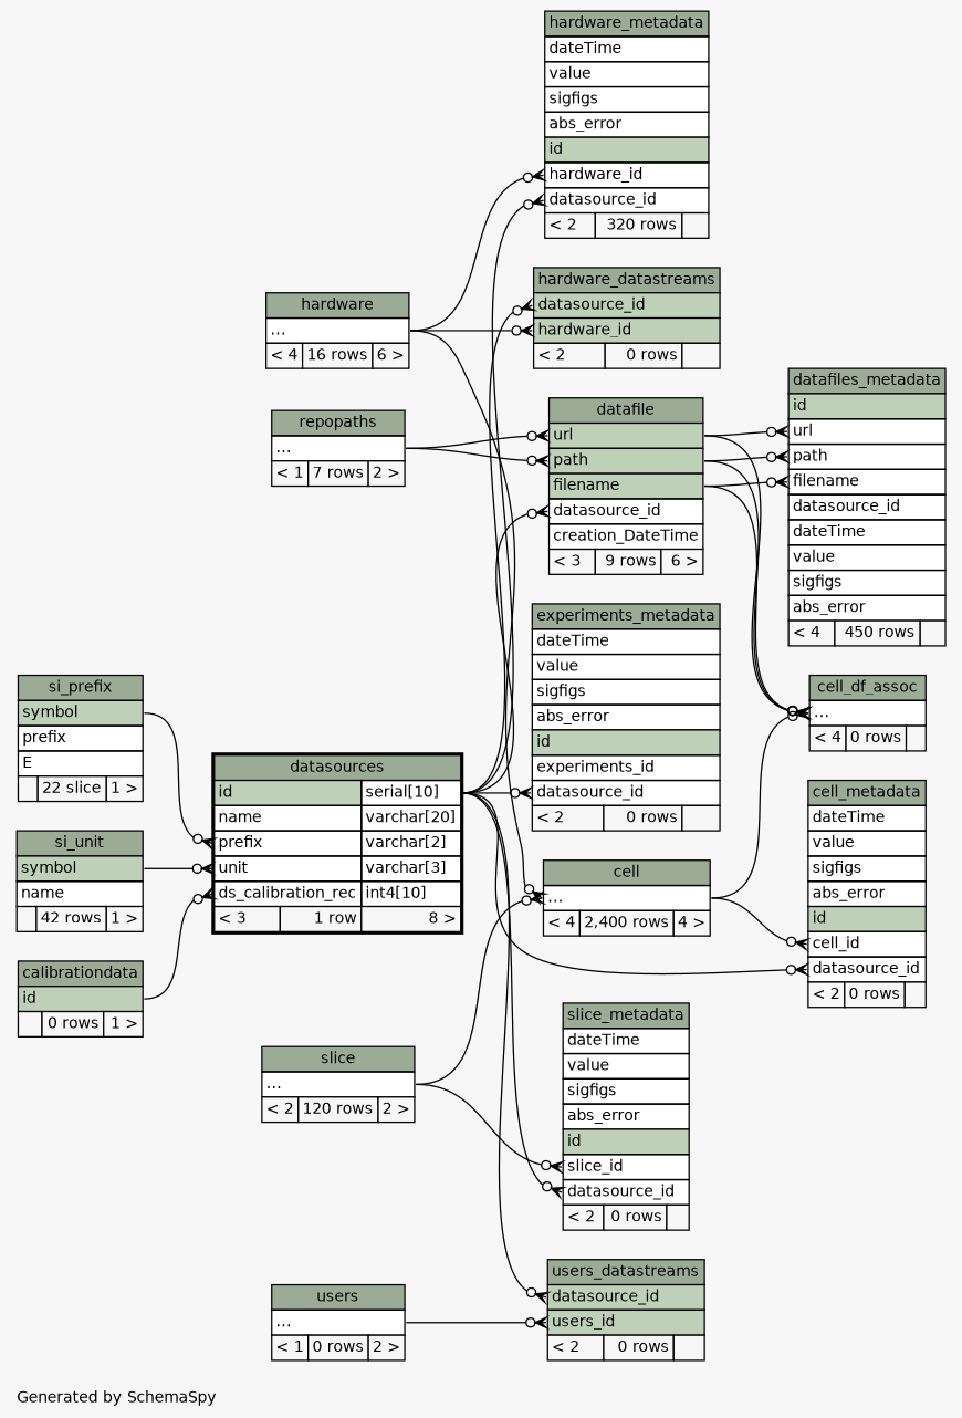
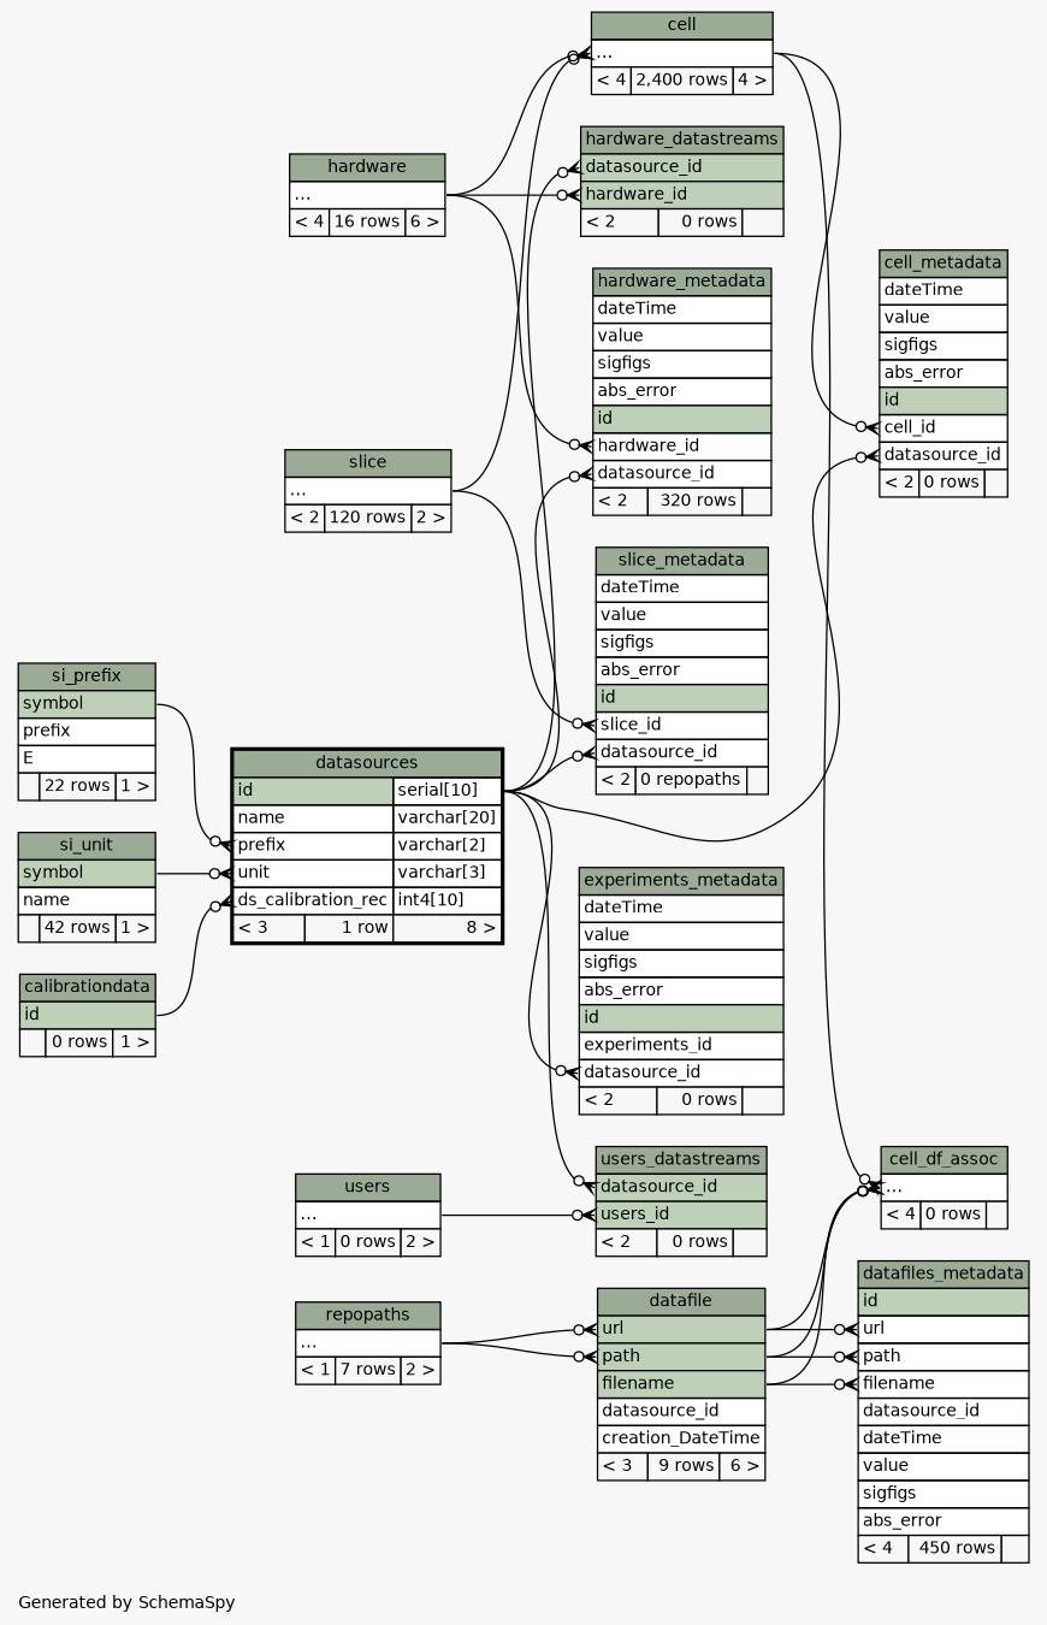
  digraph {
    bgcolor="#f7f7f7"
    fontname=Helvetica
    fontsize=11
    label="\nGenerated by SchemaSpy"
    labeljust=l
    nodesep=0.18
    rankdir=RL
    ranksep=0.46
    node [fontname=Helvetica fontsize=11 shape=plaintext]
    edge [arrowhead=none arrowsize=0.8 arrowtail=crowodot dir=back headport="elipses:e" tailport="datasource_id:w"]
    n1 [label=<     <TABLE BORDER="0" CELLBORDER="1" CELLSPACING="0" BGCOLOR="#ffffff">       <TR><TD COLSPAN="3" BGCOLOR="#9bab96" ALIGN="CENTER">cell</TD></TR>       <TR><TD PORT="elipses" COLSPAN="3" ALIGN="LEFT">...</TD></TR>       <TR><TD ALIGN="LEFT" BGCOLOR="#f7f7f7">&lt; 4</TD><TD ALIGN="RIGHT" BGCOLOR="#f7f7f7">2,400 rows</TD><TD ALIGN="RIGHT" BGCOLOR="#f7f7f7">4 &gt;</TD></TR>     </TABLE>>]
    n2 [label=<     <TABLE BORDER="0" CELLBORDER="1" CELLSPACING="0" BGCOLOR="#ffffff">       <TR><TD COLSPAN="3" BGCOLOR="#9bab96" ALIGN="CENTER">hardware</TD></TR>       <TR><TD PORT="elipses" COLSPAN="3" ALIGN="LEFT">...</TD></TR>       <TR><TD ALIGN="LEFT" BGCOLOR="#f7f7f7">&lt; 4</TD><TD ALIGN="RIGHT" BGCOLOR="#f7f7f7">16 rows</TD><TD ALIGN="RIGHT" BGCOLOR="#f7f7f7">6 &gt;</TD></TR>     </TABLE>>]
    n3 [label=<     <TABLE BORDER="0" CELLBORDER="1" CELLSPACING="0" BGCOLOR="#ffffff">       <TR><TD COLSPAN="3" BGCOLOR="#9bab96" ALIGN="CENTER">slice</TD></TR>       <TR><TD PORT="elipses" COLSPAN="3" ALIGN="LEFT">...</TD></TR>       <TR><TD ALIGN="LEFT" BGCOLOR="#f7f7f7">&lt; 2</TD><TD ALIGN="RIGHT" BGCOLOR="#f7f7f7">120 rows</TD><TD ALIGN="RIGHT" BGCOLOR="#f7f7f7">2 &gt;</TD></TR>     </TABLE>>]
    n4 [label=<     <TABLE BORDER="0" CELLBORDER="1" CELLSPACING="0" BGCOLOR="#ffffff">       <TR><TD COLSPAN="3" BGCOLOR="#9bab96" ALIGN="CENTER">cell_df_assoc</TD></TR>       <TR><TD PORT="elipses" COLSPAN="3" ALIGN="LEFT">...</TD></TR>       <TR><TD ALIGN="LEFT" BGCOLOR="#f7f7f7">&lt; 4</TD><TD ALIGN="RIGHT" BGCOLOR="#f7f7f7">0 rows</TD><TD ALIGN="RIGHT" BGCOLOR="#f7f7f7">  </TD></TR>     </TABLE>>]
    n5 [label=<     <TABLE BORDER="0" CELLBORDER="1" CELLSPACING="0" BGCOLOR="#ffffff">       <TR><TD COLSPAN="3" BGCOLOR="#9bab96" ALIGN="CENTER">datafile</TD></TR>       <TR><TD PORT="url" COLSPAN="3" BGCOLOR="#bed1b8" ALIGN="LEFT">url</TD></TR>       <TR><TD PORT="path" COLSPAN="3" BGCOLOR="#bed1b8" ALIGN="LEFT">path</TD></TR>       <TR><TD PORT="filename" COLSPAN="3" BGCOLOR="#bed1b8" ALIGN="LEFT">filename</TD></TR>       <TR><TD PORT="datasource_id" COLSPAN="3" ALIGN="LEFT">datasource_id</TD></TR>       <TR><TD PORT="creation_DateTime" COLSPAN="3" ALIGN="LEFT">creation_DateTime</TD></TR>       <TR><TD ALIGN="LEFT" BGCOLOR="#f7f7f7">&lt; 3</TD><TD ALIGN="RIGHT" BGCOLOR="#f7f7f7">9 rows</TD><TD ALIGN="RIGHT" BGCOLOR="#f7f7f7">6 &gt;</TD></TR>     </TABLE>>]
    n6 [label=<     <TABLE BORDER="2" CELLBORDER="1" CELLSPACING="0" BGCOLOR="#ffffff">       <TR><TD COLSPAN="3" BGCOLOR="#9bab96" ALIGN="CENTER">datasources</TD></TR>       <TR><TD PORT="id" COLSPAN="2" BGCOLOR="#bed1b8" ALIGN="LEFT">id</TD><TD PORT="id.type" ALIGN="LEFT">serial[10]</TD></TR>       <TR><TD PORT="name" COLSPAN="2" ALIGN="LEFT">name</TD><TD PORT="name.type" ALIGN="LEFT">varchar[20]</TD></TR>       <TR><TD PORT="prefix" COLSPAN="2" ALIGN="LEFT">prefix</TD><TD PORT="prefix.type" ALIGN="LEFT">varchar[2]</TD></TR>       <TR><TD PORT="unit" COLSPAN="2" ALIGN="LEFT">unit</TD><TD PORT="unit.type" ALIGN="LEFT">varchar[3]</TD></TR>       <TR><TD PORT="ds_calibration_rec" COLSPAN="2" ALIGN="LEFT">ds_calibration_rec</TD><TD PORT="ds_calibration_rec.type" ALIGN="LEFT">int4[10]</TD></TR>       <TR><TD ALIGN="LEFT" BGCOLOR="#f7f7f7">&lt; 3</TD><TD ALIGN="RIGHT" BGCOLOR="#f7f7f7">1 row</TD><TD ALIGN="RIGHT" BGCOLOR="#f7f7f7">8 &gt;</TD></TR>     </TABLE>>]
    n7 [label=<     <TABLE BORDER="0" CELLBORDER="1" CELLSPACING="0" BGCOLOR="#ffffff">       <TR><TD COLSPAN="3" BGCOLOR="#9bab96" ALIGN="CENTER">repopaths</TD></TR>       <TR><TD PORT="elipses" COLSPAN="3" ALIGN="LEFT">...</TD></TR>       <TR><TD ALIGN="LEFT" BGCOLOR="#f7f7f7">&lt; 1</TD><TD ALIGN="RIGHT" BGCOLOR="#f7f7f7">7 rows</TD><TD ALIGN="RIGHT" BGCOLOR="#f7f7f7">2 &gt;</TD></TR>     </TABLE>>]
    n8 [label=<     <TABLE BORDER="0" CELLBORDER="1" CELLSPACING="0" BGCOLOR="#ffffff">       <TR><TD COLSPAN="3" BGCOLOR="#9bab96" ALIGN="CENTER">calibrationdata</TD></TR>       <TR><TD PORT="id" COLSPAN="3" BGCOLOR="#bed1b8" ALIGN="LEFT">id</TD></TR>       <TR><TD ALIGN="LEFT" BGCOLOR="#f7f7f7">  </TD><TD ALIGN="RIGHT" BGCOLOR="#f7f7f7">0 rows</TD><TD ALIGN="RIGHT" BGCOLOR="#f7f7f7">1 &gt;</TD></TR>     </TABLE>>]
-   n9 [label=<     <TABLE BORDER="0" CELLBORDER="1" CELLSPACING="0" BGCOLOR="#ffffff">       <TR><TD COLSPAN="3" BGCOLOR="#9bab96" ALIGN="CENTER">si_prefix</TD></TR>       <TR><TD PORT="symbol" COLSPAN="3" BGCOLOR="#bed1b8" ALIGN="LEFT">symbol</TD></TR>       <TR><TD PORT="prefix" COLSPAN="3" ALIGN="LEFT">prefix</TD></TR>       <TR><TD PORT="E" COLSPAN="3" ALIGN="LEFT">E</TD></TR>       <TR><TD ALIGN="LEFT" BGCOLOR="#f7f7f7">  </TD><TD ALIGN="RIGHT" BGCOLOR="#f7f7f7">22 slice</TD><TD ALIGN="RIGHT" BGCOLOR="#f7f7f7">1 &gt;</TD></TR>     </TABLE>>]
+   n9 [label=<     <TABLE BORDER="0" CELLBORDER="1" CELLSPACING="0" BGCOLOR="#ffffff">       <TR><TD COLSPAN="3" BGCOLOR="#9bab96" ALIGN="CENTER">si_prefix</TD></TR>       <TR><TD PORT="symbol" COLSPAN="3" BGCOLOR="#bed1b8" ALIGN="LEFT">symbol</TD></TR>       <TR><TD PORT="prefix" COLSPAN="3" ALIGN="LEFT">prefix</TD></TR>       <TR><TD PORT="E" COLSPAN="3" ALIGN="LEFT">E</TD></TR>       <TR><TD ALIGN="LEFT" BGCOLOR="#f7f7f7">  </TD><TD ALIGN="RIGHT" BGCOLOR="#f7f7f7">22 rows</TD><TD ALIGN="RIGHT" BGCOLOR="#f7f7f7">1 &gt;</TD></TR>     </TABLE>>]
    n10 [label=<     <TABLE BORDER="0" CELLBORDER="1" CELLSPACING="0" BGCOLOR="#ffffff">       <TR><TD COLSPAN="3" BGCOLOR="#9bab96" ALIGN="CENTER">si_unit</TD></TR>       <TR><TD PORT="symbol" COLSPAN="3" BGCOLOR="#bed1b8" ALIGN="LEFT">symbol</TD></TR>       <TR><TD PORT="name" COLSPAN="3" ALIGN="LEFT">name</TD></TR>       <TR><TD ALIGN="LEFT" BGCOLOR="#f7f7f7">  </TD><TD ALIGN="RIGHT" BGCOLOR="#f7f7f7">42 rows</TD><TD ALIGN="RIGHT" BGCOLOR="#f7f7f7">1 &gt;</TD></TR>     </TABLE>>]
    n11 [label=<     <TABLE BORDER="0" CELLBORDER="1" CELLSPACING="0" BGCOLOR="#ffffff">       <TR><TD COLSPAN="3" BGCOLOR="#9bab96" ALIGN="CENTER">cell_metadata</TD></TR>       <TR><TD PORT="dateTime" COLSPAN="3" ALIGN="LEFT">dateTime</TD></TR>       <TR><TD PORT="value" COLSPAN="3" ALIGN="LEFT">value</TD></TR>       <TR><TD PORT="sigfigs" COLSPAN="3" ALIGN="LEFT">sigfigs</TD></TR>       <TR><TD PORT="abs_error" COLSPAN="3" ALIGN="LEFT">abs_error</TD></TR>       <TR><TD PORT="id" COLSPAN="3" BGCOLOR="#bed1b8" ALIGN="LEFT">id</TD></TR>       <TR><TD PORT="cell_id" COLSPAN="3" ALIGN="LEFT">cell_id</TD></TR>       <TR><TD PORT="datasource_id" COLSPAN="3" ALIGN="LEFT">datasource_id</TD></TR>       <TR><TD ALIGN="LEFT" BGCOLOR="#f7f7f7">&lt; 2</TD><TD ALIGN="RIGHT" BGCOLOR="#f7f7f7">0 rows</TD><TD ALIGN="RIGHT" BGCOLOR="#f7f7f7">  </TD></TR>     </TABLE>>]
    n12 [label=<     <TABLE BORDER="0" CELLBORDER="1" CELLSPACING="0" BGCOLOR="#ffffff">       <TR><TD COLSPAN="3" BGCOLOR="#9bab96" ALIGN="CENTER">datafiles_metadata</TD></TR>       <TR><TD PORT="id" COLSPAN="3" BGCOLOR="#bed1b8" ALIGN="LEFT">id</TD></TR>       <TR><TD PORT="url" COLSPAN="3" ALIGN="LEFT">url</TD></TR>       <TR><TD PORT="path" COLSPAN="3" ALIGN="LEFT">path</TD></TR>       <TR><TD PORT="filename" COLSPAN="3" ALIGN="LEFT">filename</TD></TR>       <TR><TD PORT="datasource_id" COLSPAN="3" ALIGN="LEFT">datasource_id</TD></TR>       <TR><TD PORT="dateTime" COLSPAN="3" ALIGN="LEFT">dateTime</TD></TR>       <TR><TD PORT="value" COLSPAN="3" ALIGN="LEFT">value</TD></TR>       <TR><TD PORT="sigfigs" COLSPAN="3" ALIGN="LEFT">sigfigs</TD></TR>       <TR><TD PORT="abs_error" COLSPAN="3" ALIGN="LEFT">abs_error</TD></TR>       <TR><TD ALIGN="LEFT" BGCOLOR="#f7f7f7">&lt; 4</TD><TD ALIGN="RIGHT" BGCOLOR="#f7f7f7">450 rows</TD><TD ALIGN="RIGHT" BGCOLOR="#f7f7f7">  </TD></TR>     </TABLE>>]
    n13 [label=<     <TABLE BORDER="0" CELLBORDER="1" CELLSPACING="0" BGCOLOR="#ffffff">       <TR><TD COLSPAN="3" BGCOLOR="#9bab96" ALIGN="CENTER">experiments_metadata</TD></TR>       <TR><TD PORT="dateTime" COLSPAN="3" ALIGN="LEFT">dateTime</TD></TR>       <TR><TD PORT="value" COLSPAN="3" ALIGN="LEFT">value</TD></TR>       <TR><TD PORT="sigfigs" COLSPAN="3" ALIGN="LEFT">sigfigs</TD></TR>       <TR><TD PORT="abs_error" COLSPAN="3" ALIGN="LEFT">abs_error</TD></TR>       <TR><TD PORT="id" COLSPAN="3" BGCOLOR="#bed1b8" ALIGN="LEFT">id</TD></TR>       <TR><TD PORT="experiments_id" COLSPAN="3" ALIGN="LEFT">experiments_id</TD></TR>       <TR><TD PORT="datasource_id" COLSPAN="3" ALIGN="LEFT">datasource_id</TD></TR>       <TR><TD ALIGN="LEFT" BGCOLOR="#f7f7f7">&lt; 2</TD><TD ALIGN="RIGHT" BGCOLOR="#f7f7f7">0 rows</TD><TD ALIGN="RIGHT" BGCOLOR="#f7f7f7">  </TD></TR>     </TABLE>>]
    n14 [label=<     <TABLE BORDER="0" CELLBORDER="1" CELLSPACING="0" BGCOLOR="#ffffff">       <TR><TD COLSPAN="3" BGCOLOR="#9bab96" ALIGN="CENTER">hardware_datastreams</TD></TR>       <TR><TD PORT="datasource_id" COLSPAN="3" BGCOLOR="#bed1b8" ALIGN="LEFT">datasource_id</TD></TR>       <TR><TD PORT="hardware_id" COLSPAN="3" BGCOLOR="#bed1b8" ALIGN="LEFT">hardware_id</TD></TR>       <TR><TD ALIGN="LEFT" BGCOLOR="#f7f7f7">&lt; 2</TD><TD ALIGN="RIGHT" BGCOLOR="#f7f7f7">0 rows</TD><TD ALIGN="RIGHT" BGCOLOR="#f7f7f7">  </TD></TR>     </TABLE>>]
    n15 [label=<     <TABLE BORDER="0" CELLBORDER="1" CELLSPACING="0" BGCOLOR="#ffffff">       <TR><TD COLSPAN="3" BGCOLOR="#9bab96" ALIGN="CENTER">hardware_metadata</TD></TR>       <TR><TD PORT="dateTime" COLSPAN="3" ALIGN="LEFT">dateTime</TD></TR>       <TR><TD PORT="value" COLSPAN="3" ALIGN="LEFT">value</TD></TR>       <TR><TD PORT="sigfigs" COLSPAN="3" ALIGN="LEFT">sigfigs</TD></TR>       <TR><TD PORT="abs_error" COLSPAN="3" ALIGN="LEFT">abs_error</TD></TR>       <TR><TD PORT="id" COLSPAN="3" BGCOLOR="#bed1b8" ALIGN="LEFT">id</TD></TR>       <TR><TD PORT="hardware_id" COLSPAN="3" ALIGN="LEFT">hardware_id</TD></TR>       <TR><TD PORT="datasource_id" COLSPAN="3" ALIGN="LEFT">datasource_id</TD></TR>       <TR><TD ALIGN="LEFT" BGCOLOR="#f7f7f7">&lt; 2</TD><TD ALIGN="RIGHT" BGCOLOR="#f7f7f7">320 rows</TD><TD ALIGN="RIGHT" BGCOLOR="#f7f7f7">  </TD></TR>     </TABLE>>]
-   n16 [label=<     <TABLE BORDER="0" CELLBORDER="1" CELLSPACING="0" BGCOLOR="#ffffff">       <TR><TD COLSPAN="3" BGCOLOR="#9bab96" ALIGN="CENTER">slice_metadata</TD></TR>       <TR><TD PORT="dateTime" COLSPAN="3" ALIGN="LEFT">dateTime</TD></TR>       <TR><TD PORT="value" COLSPAN="3" ALIGN="LEFT">value</TD></TR>       <TR><TD PORT="sigfigs" COLSPAN="3" ALIGN="LEFT">sigfigs</TD></TR>       <TR><TD PORT="abs_error" COLSPAN="3" ALIGN="LEFT">abs_error</TD></TR>       <TR><TD PORT="id" COLSPAN="3" BGCOLOR="#bed1b8" ALIGN="LEFT">id</TD></TR>       <TR><TD PORT="slice_id" COLSPAN="3" ALIGN="LEFT">slice_id</TD></TR>       <TR><TD PORT="datasource_id" COLSPAN="3" ALIGN="LEFT">datasource_id</TD></TR>       <TR><TD ALIGN="LEFT" BGCOLOR="#f7f7f7">&lt; 2</TD><TD ALIGN="RIGHT" BGCOLOR="#f7f7f7">0 rows</TD><TD ALIGN="RIGHT" BGCOLOR="#f7f7f7">  </TD></TR>     </TABLE>>]
+   n16 [label=<     <TABLE BORDER="0" CELLBORDER="1" CELLSPACING="0" BGCOLOR="#ffffff">       <TR><TD COLSPAN="3" BGCOLOR="#9bab96" ALIGN="CENTER">slice_metadata</TD></TR>       <TR><TD PORT="dateTime" COLSPAN="3" ALIGN="LEFT">dateTime</TD></TR>       <TR><TD PORT="value" COLSPAN="3" ALIGN="LEFT">value</TD></TR>       <TR><TD PORT="sigfigs" COLSPAN="3" ALIGN="LEFT">sigfigs</TD></TR>       <TR><TD PORT="abs_error" COLSPAN="3" ALIGN="LEFT">abs_error</TD></TR>       <TR><TD PORT="id" COLSPAN="3" BGCOLOR="#bed1b8" ALIGN="LEFT">id</TD></TR>       <TR><TD PORT="slice_id" COLSPAN="3" ALIGN="LEFT">slice_id</TD></TR>       <TR><TD PORT="datasource_id" COLSPAN="3" ALIGN="LEFT">datasource_id</TD></TR>       <TR><TD ALIGN="LEFT" BGCOLOR="#f7f7f7">&lt; 2</TD><TD ALIGN="RIGHT" BGCOLOR="#f7f7f7">0 repopaths</TD><TD ALIGN="RIGHT" BGCOLOR="#f7f7f7">  </TD></TR>     </TABLE>>]
    n17 [label=<     <TABLE BORDER="0" CELLBORDER="1" CELLSPACING="0" BGCOLOR="#ffffff">       <TR><TD COLSPAN="3" BGCOLOR="#9bab96" ALIGN="CENTER">users_datastreams</TD></TR>       <TR><TD PORT="datasource_id" COLSPAN="3" BGCOLOR="#bed1b8" ALIGN="LEFT">datasource_id</TD></TR>       <TR><TD PORT="users_id" COLSPAN="3" BGCOLOR="#bed1b8" ALIGN="LEFT">users_id</TD></TR>       <TR><TD ALIGN="LEFT" BGCOLOR="#f7f7f7">&lt; 2</TD><TD ALIGN="RIGHT" BGCOLOR="#f7f7f7">0 rows</TD><TD ALIGN="RIGHT" BGCOLOR="#f7f7f7">  </TD></TR>     </TABLE>>]
    n18 [label=<     <TABLE BORDER="0" CELLBORDER="1" CELLSPACING="0" BGCOLOR="#ffffff">       <TR><TD COLSPAN="3" BGCOLOR="#9bab96" ALIGN="CENTER">users</TD></TR>       <TR><TD PORT="elipses" COLSPAN="3" ALIGN="LEFT">...</TD></TR>       <TR><TD ALIGN="LEFT" BGCOLOR="#f7f7f7">&lt; 1</TD><TD ALIGN="RIGHT" BGCOLOR="#f7f7f7">0 rows</TD><TD ALIGN="RIGHT" BGCOLOR="#f7f7f7">2 &gt;</TD></TR>     </TABLE>>]
    n1 -> n2 [tailport="elipses:w"]
    n1 -> n3 [tailport="elipses:w"]
    n4 -> n1 [tailport="elipses:w"]
    n4 -> n5 [headport="filename:e" tailport="elipses:w"]
    n4 -> n5 [headport="path:e" tailport="elipses:w"]
    n4 -> n5 [headport="url:e" tailport="elipses:w"]
-   n5 -> n6 [headport="id.type:e"]
    n5 -> n7 [tailport="path:w"]
    n5 -> n7 [tailport="url:w"]
    n6 -> n8 [headport="id:e" tailport="ds_calibration_rec:w"]
    n6 -> n9 [headport="symbol:e" tailport="prefix:w"]
    n6 -> n10 [headport="symbol:e" tailport="unit:w"]
    n11 -> n1 [tailport="cell_id:w"]
    n11 -> n6 [headport="id.type:e"]
    n12 -> n5 [headport="filename:e" tailport="filename:w"]
    n12 -> n5 [headport="path:e" tailport="path:w"]
    n12 -> n5 [headport="url:e" tailport="url:w"]
    n13 -> n6 [headport="id.type:e"]
    n14 -> n2 [tailport="hardware_id:w"]
    n14 -> n6 [headport="id.type:e"]
    n15 -> n2 [tailport="hardware_id:w"]
    n15 -> n6 [headport="id.type:e"]
    n16 -> n3 [tailport="slice_id:w"]
    n16 -> n6 [headport="id.type:e"]
    n17 -> n6 [headport="id.type:e"]
    n17 -> n18 [tailport="users_id:w"]
  }
